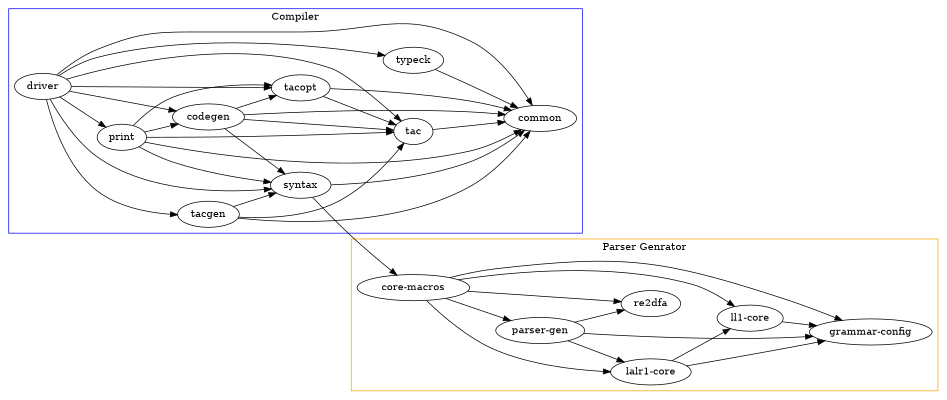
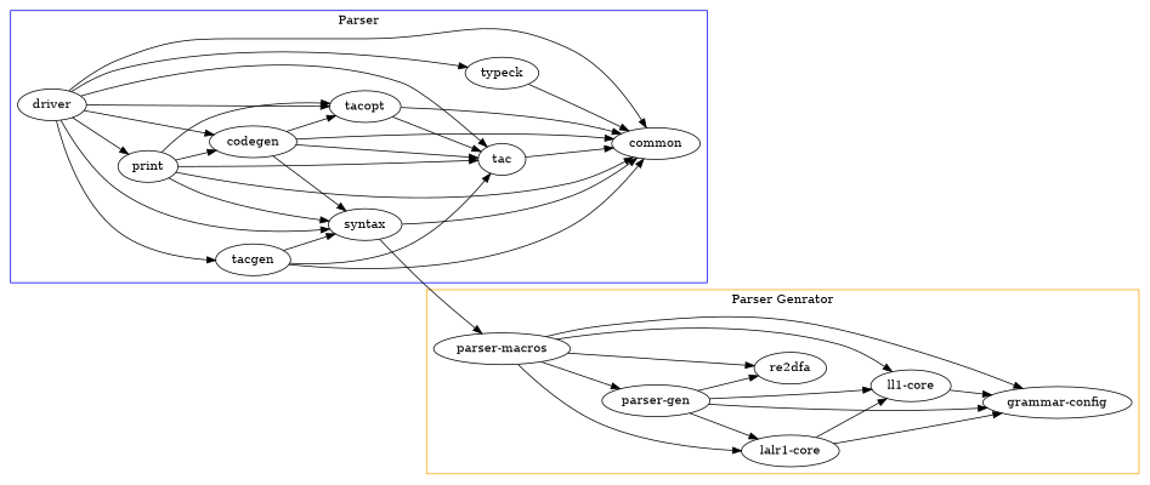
  digraph {
    rankdir=LR
    n1 [label=driver]
    n2 [label=codegen]
    n3 [label=common]
    n4 [label=tac]
    n5 [label=tacopt]
    n6 [label=print]
    n7 [label=syntax]
    n8 [label=tacgen]
    n9 [label=typeck]
    n10 [label="grammar-config"]
    n11 [label="lalr1-core"]
    n12 [label="ll1-core"]
    n13 [label="parser-gen"]
    n14 [label=re2dfa]
-   n15 [label="core-macros"]
+   n15 [label="parser-macros"]
    subgraph cluster_1 {
      color=blue
-     label=Compiler
+     label=Parser
      n1
      n2
      n3
      n4
      n5
      n6
      n7
      n8
      n9
    }
    subgraph cluster_2 {
      color=orange
      label="Parser Genrator"
      n10
      n11
      n12
      n13
      n14
      n15
    }
    n1 -> n2
    n1 -> n3
    n1 -> n4
    n1 -> n5
    n1 -> n6
    n1 -> n7
    n1 -> n8
    n1 -> n9
    n2 -> n3
    n2 -> n4
    n2 -> n5
    n2 -> n7
    n4 -> n3
    n5 -> n3
    n5 -> n4
    n6 -> n2
    n6 -> n3
    n6 -> n4
    n6 -> n5
    n6 -> n7
    n7 -> n3
    n7 -> n15
    n8 -> n3
    n8 -> n4
    n8 -> n7
    n9 -> n3
    n11 -> n10
    n11 -> n12
    n12 -> n10
    n13 -> n10
    n13 -> n11
+   n13 -> n12
    n13 -> n14
    n15 -> n10
    n15 -> n11
    n15 -> n12
    n15 -> n13
    n15 -> n14
  }
